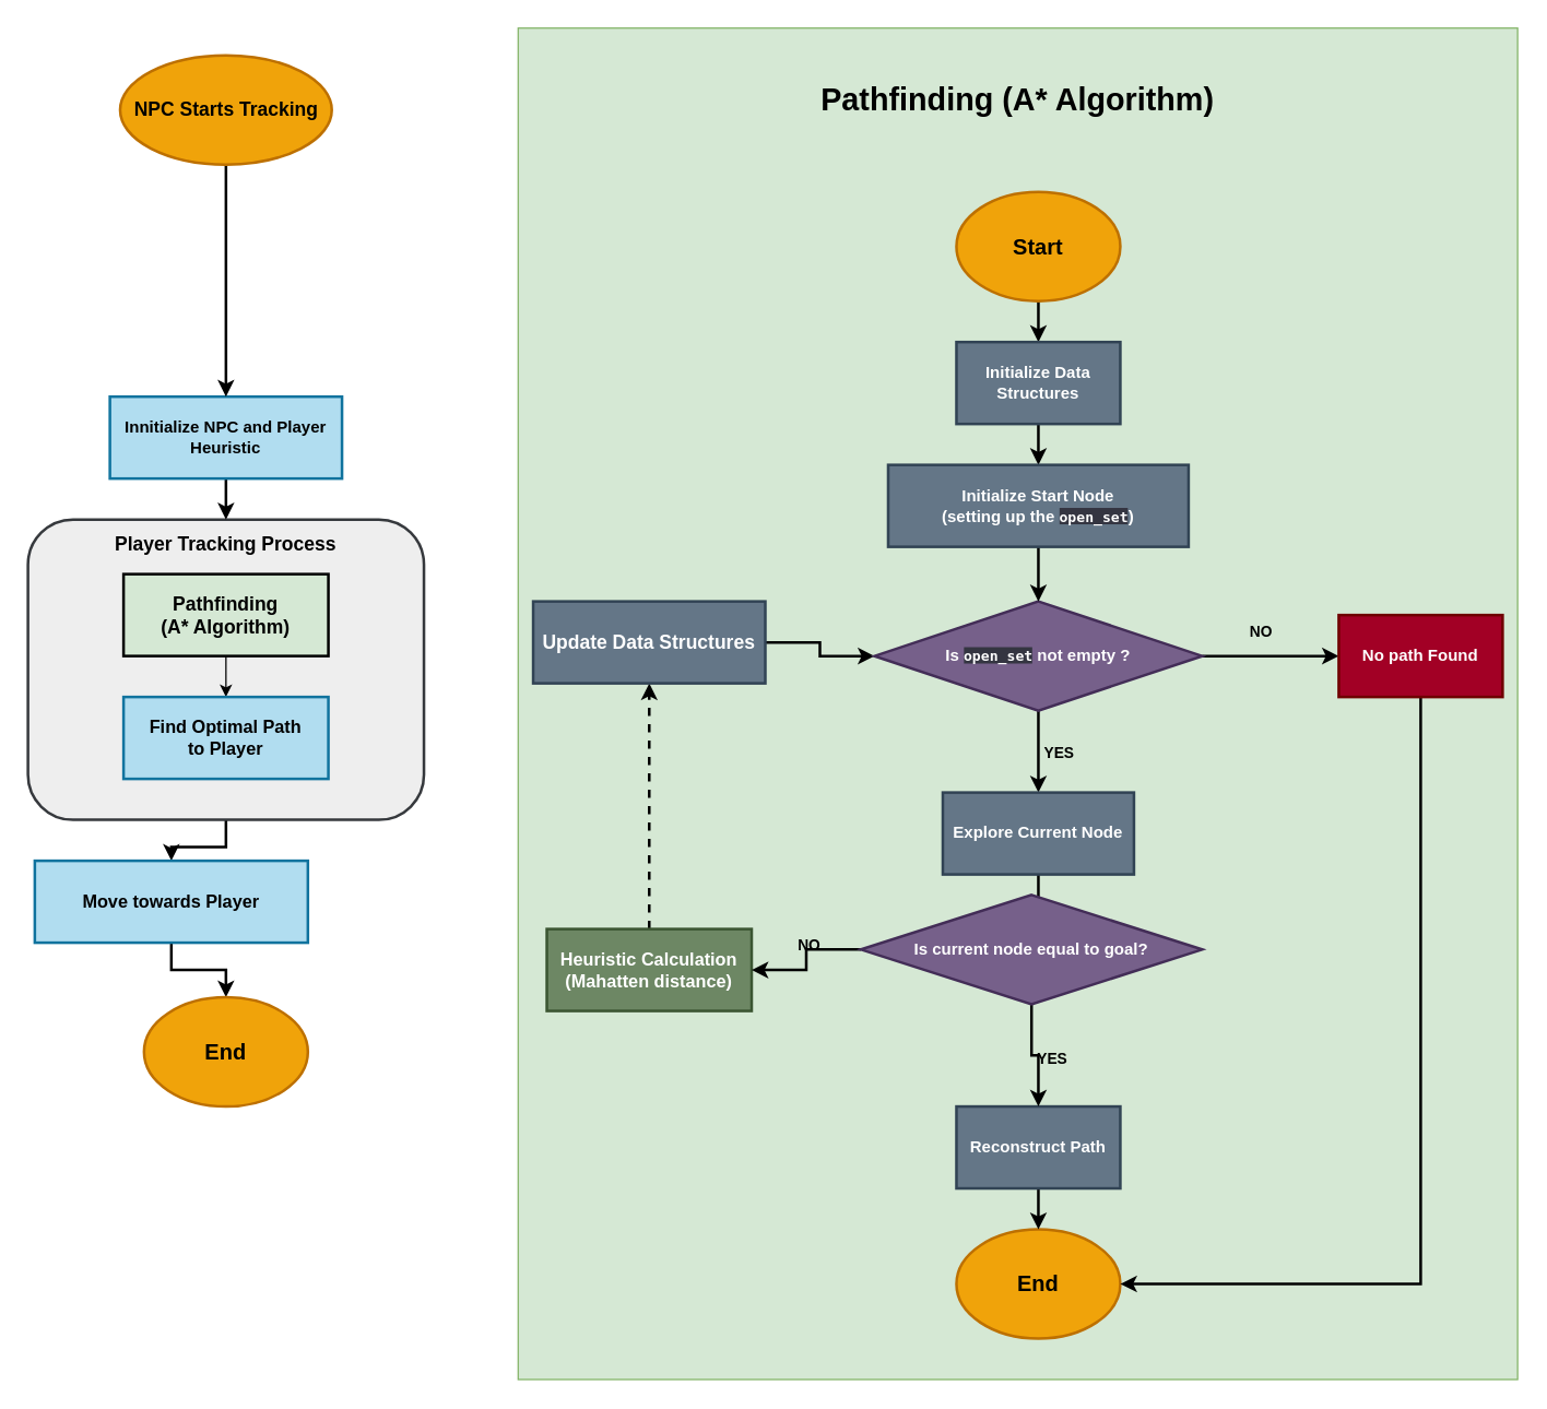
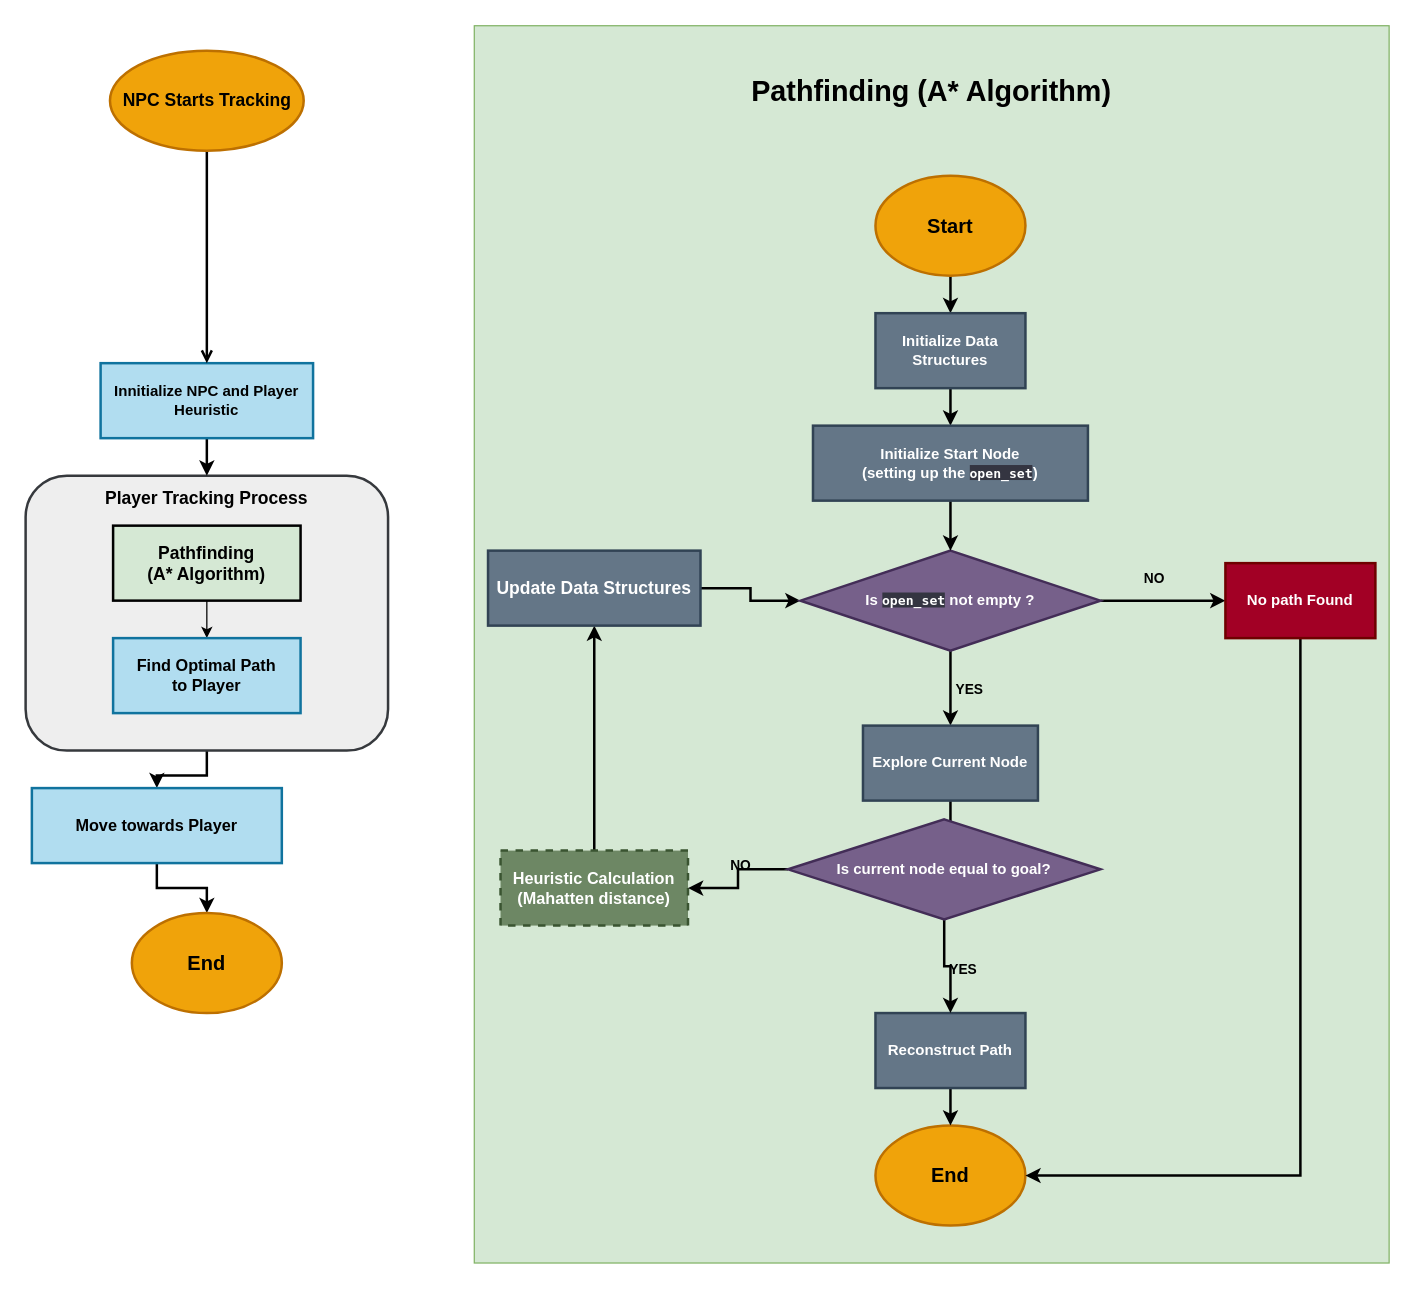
  <mxCell id="0" />
  <mxCell id="1" parent="0" />
  <mxCell id="2" value="&lt;b style=&quot;color: rgb(0, 0, 0); font-size: 23px;&quot;&gt;Pathfinding (A* Algorithm)&lt;br&gt;&lt;br&gt;&lt;br&gt;&lt;br&gt;&lt;br&gt;&lt;br&gt;&lt;br&gt;&lt;br&gt;&lt;br&gt;&lt;br&gt;&lt;br&gt;&lt;br&gt;&lt;br&gt;&lt;br&gt;&lt;br&gt;&lt;br&gt;&lt;br&gt;&lt;br&gt;&lt;br&gt;&lt;br&gt;&lt;br&gt;&lt;br&gt;&lt;br&gt;&lt;br&gt;&lt;br&gt;&lt;br&gt;&lt;br&gt;&lt;br&gt;&lt;br&gt;&lt;br&gt;&lt;br&gt;&lt;br&gt;&lt;br&gt;&lt;/b&gt;" style="rounded=0;whiteSpace=wrap;html=1;fillColor=#d5e8d4;strokeColor=#82b366;" vertex="1" parent="1"><mxGeometry x="379" y="20" width="732" height="990" as="geometry" /></mxCell>
  <mxCell id="3" style="edgeStyle=orthogonalEdgeStyle;rounded=0;orthogonalLoop=1;jettySize=auto;html=1;exitX=0.5;exitY=1;exitDx=0;exitDy=0;entryX=0.5;entryY=0;entryDx=0;entryDy=0;strokeWidth=2;" edge="1" parent="1" source="4" target="40"><mxGeometry relative="1" as="geometry" /></mxCell>
  <mxCell id="4" value="&lt;font style=&quot;font-size: 14px;&quot; color=&quot;#000000&quot;&gt;&lt;b&gt;Player Tracking Process&lt;br&gt;&lt;br&gt;&lt;br&gt;&lt;br&gt;&lt;br&gt;&lt;br&gt;&lt;br&gt;&lt;br&gt;&lt;br&gt;&lt;br&gt;&lt;br&gt;&lt;/b&gt;&lt;br&gt;&lt;/font&gt;" style="rounded=1;whiteSpace=wrap;html=1;fillColor=#eeeeee;strokeColor=#36393d;strokeWidth=2;" vertex="1" parent="1"><mxGeometry x="20" y="380" width="290" height="220" as="geometry" /></mxCell>
  <mxCell id="5" style="edgeStyle=orthogonalEdgeStyle;rounded=0;orthogonalLoop=1;jettySize=auto;html=1;exitX=0.5;exitY=1;exitDx=0;exitDy=0;entryX=0.5;entryY=0;entryDx=0;entryDy=0;strokeWidth=2;" edge="1" parent="1" source="6" target="4"><mxGeometry relative="1" as="geometry" /></mxCell>
  <mxCell id="6" value="&lt;b&gt;&lt;font color=&quot;#000000&quot;&gt;Innitialize NPC and Player Heuristic&lt;/font&gt;&lt;/b&gt;" style="rounded=0;whiteSpace=wrap;html=1;fillColor=#b1ddf0;strokeColor=#10739e;strokeWidth=2;" vertex="1" parent="1"><mxGeometry x="80" y="290" width="170" height="60" as="geometry" /></mxCell>
- <mxCell id="7" style="edgeStyle=orthogonalEdgeStyle;rounded=0;orthogonalLoop=1;jettySize=auto;html=1;exitX=0.5;exitY=0;exitDx=0;exitDy=0;entryX=0.5;entryY=1;entryDx=0;entryDy=0;strokeWidth=2;strokeColor=#000000;dashed=1;" edge="1" parent="1" source="8" target="10"><mxGeometry relative="1" as="geometry" /></mxCell>
- <mxCell id="8" value="&lt;b style=&quot;font-size: 13px;&quot;&gt;Heuristic Calculation&lt;br&gt;(Mahatten distance)&lt;/b&gt;" style="rounded=0;whiteSpace=wrap;html=1;fillColor=#6d8764;fontColor=#ffffff;strokeColor=#3A5431;strokeWidth=2;" vertex="1" parent="1"><mxGeometry x="400" y="680" width="150" height="60" as="geometry" /></mxCell>
+ <mxCell id="7" style="edgeStyle=orthogonalEdgeStyle;rounded=0;orthogonalLoop=1;jettySize=auto;html=1;exitX=0.5;exitY=0;exitDx=0;exitDy=0;entryX=0.5;entryY=1;entryDx=0;entryDy=0;strokeWidth=2;strokeColor=#000000;" edge="1" parent="1" source="8" target="10"><mxGeometry relative="1" as="geometry" /></mxCell>
+ <mxCell id="8" value="&lt;b style=&quot;font-size: 13px;&quot;&gt;Heuristic Calculation&lt;br&gt;(Mahatten distance)&lt;/b&gt;" style="rounded=0;whiteSpace=wrap;html=1;fillColor=#6d8764;fontColor=#ffffff;strokeColor=#3A5431;strokeWidth=2;dashed=1;" vertex="1" parent="1"><mxGeometry x="400" y="680" width="150" height="60" as="geometry" /></mxCell>
  <mxCell id="9" style="edgeStyle=orthogonalEdgeStyle;rounded=0;orthogonalLoop=1;jettySize=auto;html=1;exitX=1;exitY=0.5;exitDx=0;exitDy=0;strokeWidth=2;strokeColor=#000000;" edge="1" parent="1" source="10" target="19"><mxGeometry relative="1" as="geometry" /></mxCell>
  <mxCell id="10" value="&lt;font style=&quot;font-size: 14px;&quot;&gt;&lt;b&gt;Update Data Structures&lt;/b&gt;&lt;/font&gt;" style="rounded=0;whiteSpace=wrap;html=1;fillColor=#647687;fontColor=#ffffff;strokeColor=#314354;strokeWidth=2;" vertex="1" parent="1"><mxGeometry x="390" y="440" width="170" height="60" as="geometry" /></mxCell>
  <mxCell id="11" value="" style="edgeStyle=orthogonalEdgeStyle;rounded=0;orthogonalLoop=1;jettySize=auto;html=1;strokeWidth=2;strokeColor=#000000;" edge="1" parent="1" source="12" target="15"><mxGeometry relative="1" as="geometry" /></mxCell>
  <mxCell id="12" value="&lt;b&gt;&lt;font style=&quot;font-size: 16px;&quot;&gt;Start&lt;/font&gt;&lt;/b&gt;" style="ellipse;whiteSpace=wrap;html=1;fillColor=#f0a30a;fontColor=#000000;strokeColor=#BD7000;strokeWidth=2;" vertex="1" parent="1"><mxGeometry x="700" y="140" width="120" height="80" as="geometry" /></mxCell>
  <mxCell id="13" value="&lt;b&gt;&lt;font style=&quot;font-size: 16px;&quot;&gt;End&lt;/font&gt;&lt;/b&gt;" style="ellipse;whiteSpace=wrap;html=1;fillColor=#f0a30a;fontColor=#000000;strokeColor=#BD7000;strokeWidth=2;align=center;" vertex="1" parent="1"><mxGeometry x="700" y="900" width="120" height="80" as="geometry" /></mxCell>
  <mxCell id="14" style="edgeStyle=orthogonalEdgeStyle;rounded=0;orthogonalLoop=1;jettySize=auto;html=1;exitX=0.5;exitY=1;exitDx=0;exitDy=0;strokeWidth=2;strokeColor=#000000;" edge="1" parent="1" source="15" target="27"><mxGeometry relative="1" as="geometry" /></mxCell>
  <mxCell id="15" value="&lt;b&gt;Initialize Data Structures&lt;/b&gt;" style="rounded=0;whiteSpace=wrap;html=1;fillColor=#647687;fontColor=#ffffff;strokeColor=#314354;strokeWidth=2;" vertex="1" parent="1"><mxGeometry x="700" y="250" width="120" height="60" as="geometry" /></mxCell>
  <mxCell id="16" style="edgeStyle=orthogonalEdgeStyle;rounded=0;orthogonalLoop=1;jettySize=auto;html=1;exitX=0.5;exitY=1;exitDx=0;exitDy=0;strokeWidth=2;strokeColor=#000000;" edge="1" parent="1" source="19" target="25"><mxGeometry relative="1" as="geometry" /></mxCell>
  <mxCell id="17" value="&lt;b&gt;YES&lt;/b&gt;" style="edgeLabel;html=1;align=center;verticalAlign=middle;resizable=0;points=[];labelBackgroundColor=none;fontColor=#000000;" vertex="1" connectable="0" parent="16"><mxGeometry x="-0.011" y="2" relative="1" as="geometry"><mxPoint x="12" as="offset" /></mxGeometry></mxCell>
  <mxCell id="18" style="edgeStyle=orthogonalEdgeStyle;rounded=0;orthogonalLoop=1;jettySize=auto;html=1;exitX=1;exitY=0.5;exitDx=0;exitDy=0;entryX=0;entryY=0.5;entryDx=0;entryDy=0;strokeWidth=2;strokeColor=#000000;" edge="1" parent="1" source="19" target="21"><mxGeometry relative="1" as="geometry" /></mxCell>
  <mxCell id="19" value="&lt;b&gt;Is&amp;nbsp;&lt;code style=&quot;border: 0px solid rgb(217, 217, 227); box-sizing: border-box; --tw-border-spacing-x: 0; --tw-border-spacing-y: 0; --tw-translate-x: 0; --tw-translate-y: 0; --tw-rotate: 0; --tw-skew-x: 0; --tw-skew-y: 0; --tw-scale-x: 1; --tw-scale-y: 1; --tw-pan-x: ; --tw-pan-y: ; --tw-pinch-zoom: ; --tw-scroll-snap-strictness: proximity; --tw-gradient-from-position: ; --tw-gradient-via-position: ; --tw-gradient-to-position: ; --tw-ordinal: ; --tw-slashed-zero: ; --tw-numeric-figure: ; --tw-numeric-spacing: ; --tw-numeric-fraction: ; --tw-ring-inset: ; --tw-ring-offset-width: 0px; --tw-ring-offset-color: #fff; --tw-ring-color: rgba(69,89,164,.5); --tw-ring-offset-shadow: 0 0 transparent; --tw-ring-shadow: 0 0 transparent; --tw-shadow: 0 0 transparent; --tw-shadow-colored: 0 0 transparent; --tw-blur: ; --tw-brightness: ; --tw-contrast: ; --tw-grayscale: ; --tw-hue-rotate: ; --tw-invert: ; --tw-saturate: ; --tw-sepia: ; --tw-drop-shadow: ; --tw-backdrop-blur: ; --tw-backdrop-brightness: ; --tw-backdrop-contrast: ; --tw-backdrop-grayscale: ; --tw-backdrop-hue-rotate: ; --tw-backdrop-invert: ; --tw-backdrop-opacity: ; --tw-backdrop-saturate: ; --tw-backdrop-sepia: ; font-size: 0.875em; color: var(--tw-prose-code); text-align: left; background-color: rgb(52, 53, 65); font-family: &amp;quot;Söhne Mono&amp;quot;, Monaco, &amp;quot;Andale Mono&amp;quot;, &amp;quot;Ubuntu Mono&amp;quot;, monospace !important;&quot;&gt;open_set&lt;/code&gt;&amp;nbsp;not empty ?&lt;/b&gt;" style="rhombus;whiteSpace=wrap;html=1;fillColor=#76608a;fontColor=#ffffff;strokeColor=#432D57;strokeWidth=2;" vertex="1" parent="1"><mxGeometry x="640" y="440" width="240" height="80" as="geometry" /></mxCell>
  <mxCell id="20" style="edgeStyle=orthogonalEdgeStyle;rounded=0;orthogonalLoop=1;jettySize=auto;html=1;exitX=0.5;exitY=1;exitDx=0;exitDy=0;entryX=1;entryY=0.5;entryDx=0;entryDy=0;strokeWidth=2;strokeColor=#000000;" edge="1" parent="1" source="21" target="13"><mxGeometry relative="1" as="geometry" /></mxCell>
  <mxCell id="21" value="&lt;b&gt;No path Found&lt;/b&gt;" style="rounded=0;whiteSpace=wrap;html=1;fillColor=#a20025;strokeColor=#6F0000;fontColor=#ffffff;strokeWidth=2;" vertex="1" parent="1"><mxGeometry x="980" y="450" width="120" height="60" as="geometry" /></mxCell>
  <mxCell id="22" style="edgeStyle=orthogonalEdgeStyle;rounded=0;orthogonalLoop=1;jettySize=auto;html=1;exitX=0.5;exitY=1;exitDx=0;exitDy=0;entryX=0.5;entryY=0;entryDx=0;entryDy=0;strokeWidth=2;strokeColor=#000000;" edge="1" parent="1" source="23" target="13"><mxGeometry relative="1" as="geometry" /></mxCell>
  <mxCell id="23" value="&lt;b&gt;Reconstruct Path&lt;/b&gt;" style="rounded=0;whiteSpace=wrap;html=1;fillColor=#647687;fontColor=#ffffff;strokeColor=#314354;strokeWidth=2;" vertex="1" parent="1"><mxGeometry x="700" y="810" width="120" height="60" as="geometry" /></mxCell>
  <mxCell id="24" style="edgeStyle=orthogonalEdgeStyle;rounded=0;orthogonalLoop=1;jettySize=auto;html=1;exitX=0.5;exitY=1;exitDx=0;exitDy=0;strokeWidth=2;strokeColor=#000000;" edge="1" parent="1" source="25" target="33"><mxGeometry relative="1" as="geometry" /></mxCell>
  <mxCell id="25" value="&lt;b&gt;Explore Current Node&lt;/b&gt;" style="rounded=0;whiteSpace=wrap;html=1;fillColor=#647687;fontColor=#ffffff;strokeColor=#314354;strokeWidth=2;" vertex="1" parent="1"><mxGeometry x="690" y="580" width="140" height="60" as="geometry" /></mxCell>
  <mxCell id="26" style="edgeStyle=orthogonalEdgeStyle;rounded=0;orthogonalLoop=1;jettySize=auto;html=1;exitX=0.5;exitY=1;exitDx=0;exitDy=0;strokeWidth=2;strokeColor=#000000;" edge="1" parent="1" source="27" target="19"><mxGeometry relative="1" as="geometry" /></mxCell>
  <mxCell id="27" value="&lt;b&gt;Initialize Start Node&lt;br&gt;(setting up the &lt;code style=&quot;border: 0px solid rgb(217, 217, 227); box-sizing: border-box; --tw-border-spacing-x: 0; --tw-border-spacing-y: 0; --tw-translate-x: 0; --tw-translate-y: 0; --tw-rotate: 0; --tw-skew-x: 0; --tw-skew-y: 0; --tw-scale-x: 1; --tw-scale-y: 1; --tw-pan-x: ; --tw-pan-y: ; --tw-pinch-zoom: ; --tw-scroll-snap-strictness: proximity; --tw-gradient-from-position: ; --tw-gradient-via-position: ; --tw-gradient-to-position: ; --tw-ordinal: ; --tw-slashed-zero: ; --tw-numeric-figure: ; --tw-numeric-spacing: ; --tw-numeric-fraction: ; --tw-ring-inset: ; --tw-ring-offset-width: 0px; --tw-ring-offset-color: #fff; --tw-ring-color: rgba(69,89,164,.5); --tw-ring-offset-shadow: 0 0 transparent; --tw-ring-shadow: 0 0 transparent; --tw-shadow: 0 0 transparent; --tw-shadow-colored: 0 0 transparent; --tw-blur: ; --tw-brightness: ; --tw-contrast: ; --tw-grayscale: ; --tw-hue-rotate: ; --tw-invert: ; --tw-saturate: ; --tw-sepia: ; --tw-drop-shadow: ; --tw-backdrop-blur: ; --tw-backdrop-brightness: ; --tw-backdrop-contrast: ; --tw-backdrop-grayscale: ; --tw-backdrop-hue-rotate: ; --tw-backdrop-invert: ; --tw-backdrop-opacity: ; --tw-backdrop-saturate: ; --tw-backdrop-sepia: ; font-size: 0.875em; color: var(--tw-prose-code); text-align: left; background-color: rgb(52, 53, 65); font-family: &amp;quot;Söhne Mono&amp;quot;, Monaco, &amp;quot;Andale Mono&amp;quot;, &amp;quot;Ubuntu Mono&amp;quot;, monospace !important;&quot;&gt;open_set&lt;/code&gt;)&lt;/b&gt;" style="rounded=0;whiteSpace=wrap;html=1;fillColor=#647687;fontColor=#ffffff;strokeColor=#314354;strokeWidth=2;" vertex="1" parent="1"><mxGeometry x="650" y="340" width="220" height="60" as="geometry" /></mxCell>
  <mxCell id="28" style="edgeStyle=orthogonalEdgeStyle;rounded=0;orthogonalLoop=1;jettySize=auto;html=1;exitX=0.5;exitY=1;exitDx=0;exitDy=0;entryX=0.5;entryY=0;entryDx=0;entryDy=0;strokeWidth=2;strokeColor=#000000;" edge="1" parent="1" source="33" target="23"><mxGeometry relative="1" as="geometry" /></mxCell>
  <mxCell id="29" value="YES" style="edgeLabel;html=1;align=center;verticalAlign=middle;resizable=0;points=[];labelBackgroundColor=none;fontColor=#000000;fontStyle=1" vertex="1" connectable="0" parent="28"><mxGeometry x="-0.05" relative="1" as="geometry"><mxPoint x="14" y="2" as="offset" /></mxGeometry></mxCell>
  <mxCell id="30" style="edgeStyle=orthogonalEdgeStyle;rounded=0;orthogonalLoop=1;jettySize=auto;html=1;exitX=0;exitY=0.5;exitDx=0;exitDy=0;entryX=1;entryY=0.5;entryDx=0;entryDy=0;strokeWidth=2;strokeColor=#000000;" edge="1" parent="1" source="33" target="8"><mxGeometry relative="1" as="geometry" /></mxCell>
  <mxCell id="31" value="NO" style="edgeLabel;html=1;align=center;verticalAlign=middle;resizable=0;points=[];fontColor=#000000;labelBackgroundColor=none;fontStyle=1" vertex="1" connectable="0" parent="30"><mxGeometry x="-0.098" y="1" relative="1" as="geometry"><mxPoint y="-7" as="offset" /></mxGeometry></mxCell>
  <mxCell id="32" value="NO" style="edgeLabel;html=1;align=center;verticalAlign=middle;resizable=0;points=[];fontColor=#000000;labelBackgroundColor=none;fontStyle=1" vertex="1" connectable="0" parent="30"><mxGeometry x="-0.098" y="1" relative="1" as="geometry"><mxPoint x="331" y="-237" as="offset" /></mxGeometry></mxCell>
  <mxCell id="33" value="&lt;b&gt;Is current node equal to goal?&lt;/b&gt;" style="rhombus;whiteSpace=wrap;html=1;fillColor=#76608a;fontColor=#ffffff;strokeColor=#432D57;strokeWidth=2;" vertex="1" parent="1"><mxGeometry x="630" y="655" width="250" height="80" as="geometry" /></mxCell>
  <mxCell id="34" style="edgeStyle=orthogonalEdgeStyle;rounded=0;orthogonalLoop=1;jettySize=auto;html=1;exitX=0.5;exitY=1;exitDx=0;exitDy=0;strokeColor=#000000;" edge="1" parent="1" source="35" target="38"><mxGeometry relative="1" as="geometry" /></mxCell>
  <mxCell id="35" value="&lt;font style=&quot;font-size: 14px;&quot; color=&quot;#000000&quot;&gt;&lt;b&gt;Pathfinding&lt;br&gt;(A* Algorithm)&lt;/b&gt;&lt;/font&gt;" style="rounded=0;whiteSpace=wrap;html=1;fillColor=#d5e8d4;strokeColor=#000000;strokeWidth=2;" vertex="1" parent="1"><mxGeometry x="90" y="420" width="150" height="60" as="geometry" /></mxCell>
- <mxCell id="36" style="edgeStyle=orthogonalEdgeStyle;rounded=0;orthogonalLoop=1;jettySize=auto;html=1;exitX=0.5;exitY=1;exitDx=0;exitDy=0;entryX=0.5;entryY=0;entryDx=0;entryDy=0;strokeWidth=2;" edge="1" parent="1" source="37" target="6"><mxGeometry relative="1" as="geometry" /></mxCell>
+ <mxCell id="36" style="edgeStyle=orthogonalEdgeStyle;rounded=0;orthogonalLoop=1;jettySize=auto;html=1;exitX=0.5;exitY=1;exitDx=0;exitDy=0;entryX=0.5;entryY=0;entryDx=0;entryDy=0;strokeWidth=2;endArrow=open;" edge="1" parent="1" source="37" target="6"><mxGeometry relative="1" as="geometry" /></mxCell>
  <mxCell id="37" value="&lt;b&gt;&lt;font style=&quot;font-size: 14px;&quot;&gt;NPC Starts Tracking&lt;/font&gt;&lt;/b&gt;" style="ellipse;whiteSpace=wrap;html=1;fillColor=#f0a30a;fontColor=#000000;strokeColor=#BD7000;strokeWidth=2;" vertex="1" parent="1"><mxGeometry x="87.5" y="40" width="155" height="80" as="geometry" /></mxCell>
  <mxCell id="38" value="&lt;font style=&quot;font-size: 13px;&quot; color=&quot;#000000&quot;&gt;&lt;b&gt;Find Optimal Path &lt;br&gt;to Player&lt;/b&gt;&lt;/font&gt;" style="rounded=0;whiteSpace=wrap;html=1;fillColor=#b1ddf0;strokeColor=#10739e;strokeWidth=2;" vertex="1" parent="1"><mxGeometry x="90" y="510" width="150" height="60" as="geometry" /></mxCell>
  <mxCell id="39" style="edgeStyle=orthogonalEdgeStyle;rounded=0;orthogonalLoop=1;jettySize=auto;html=1;exitX=0.5;exitY=1;exitDx=0;exitDy=0;entryX=0.5;entryY=0;entryDx=0;entryDy=0;strokeWidth=2;" edge="1" parent="1" source="40" target="41"><mxGeometry relative="1" as="geometry" /></mxCell>
  <mxCell id="40" value="&lt;font size=&quot;1&quot; color=&quot;#000000&quot;&gt;&lt;b style=&quot;font-size: 13px;&quot;&gt;Move towards Player&lt;/b&gt;&lt;/font&gt;" style="rounded=0;whiteSpace=wrap;html=1;fillColor=#b1ddf0;strokeColor=#10739e;strokeWidth=2;" vertex="1" parent="1"><mxGeometry x="25" y="630" width="200" height="60" as="geometry" /></mxCell>
  <mxCell id="41" value="&lt;b&gt;&lt;font style=&quot;font-size: 16px;&quot;&gt;End&lt;/font&gt;&lt;/b&gt;" style="ellipse;whiteSpace=wrap;html=1;fillColor=#f0a30a;fontColor=#000000;strokeColor=#BD7000;strokeWidth=2;" vertex="1" parent="1"><mxGeometry x="105" y="730" width="120" height="80" as="geometry" /></mxCell>
